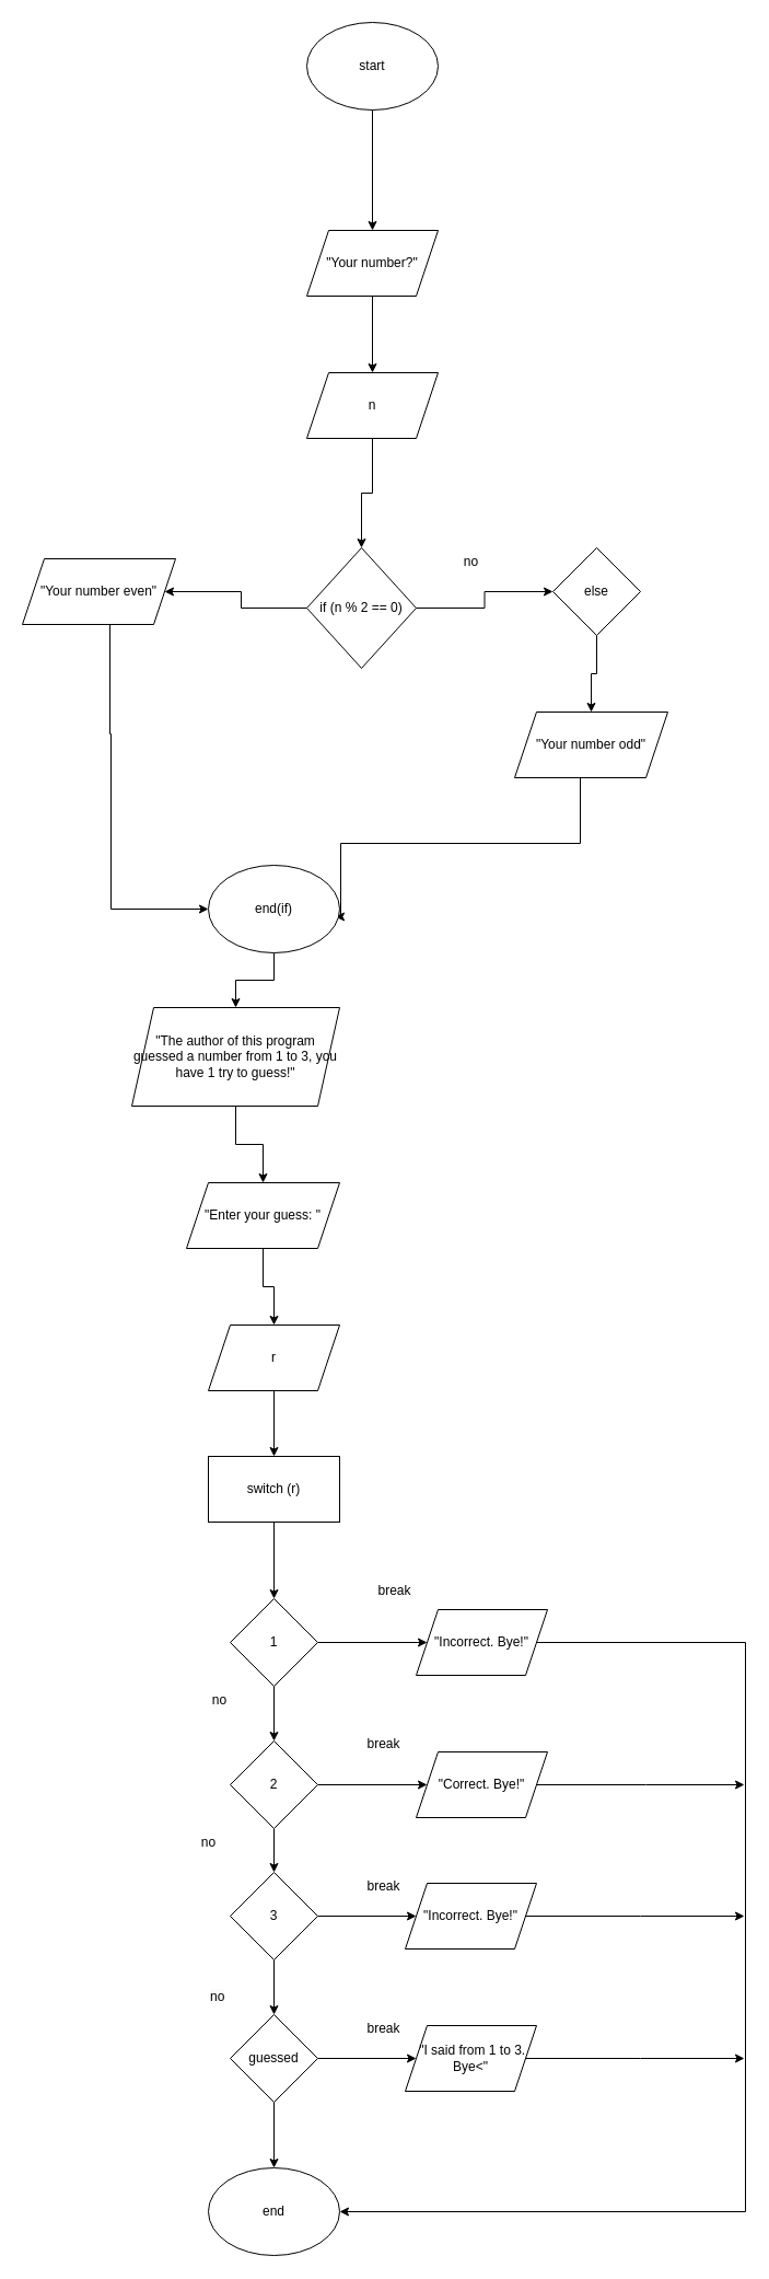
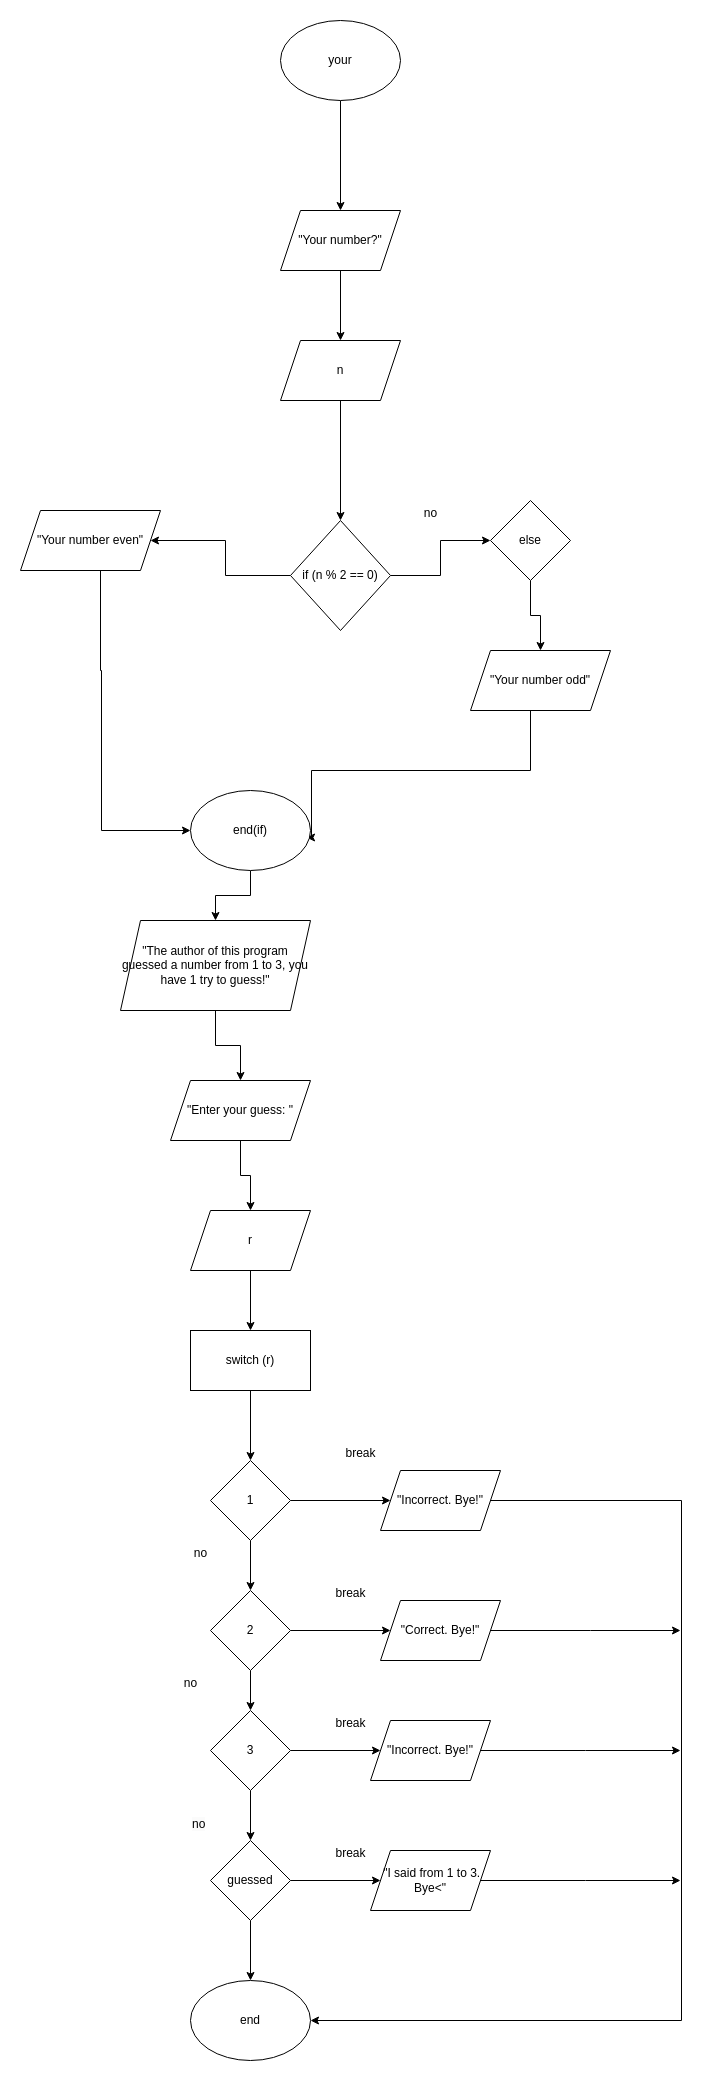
  <mxCell id="0" />
  <mxCell id="1" parent="0" />
  <mxCell id="2" style="edgeStyle=orthogonalEdgeStyle;rounded=0;orthogonalLoop=1;jettySize=auto;html=1;" edge="1" parent="1" source="3" target="5"><mxGeometry relative="1" as="geometry" /></mxCell>
- <mxCell id="3" value="start" style="ellipse;whiteSpace=wrap;html=1;" vertex="1" parent="1"><mxGeometry x="280" y="20" width="120" height="80" as="geometry" /></mxCell>
+ <mxCell id="3" value="your" style="ellipse;whiteSpace=wrap;html=1;" vertex="1" parent="1"><mxGeometry x="280" y="20" width="120" height="80" as="geometry" /></mxCell>
  <mxCell id="4" style="edgeStyle=orthogonalEdgeStyle;rounded=0;orthogonalLoop=1;jettySize=auto;html=1;" edge="1" parent="1" source="5" target="7"><mxGeometry relative="1" as="geometry"><mxPoint x="340" y="370" as="targetPoint" /></mxGeometry></mxCell>
  <mxCell id="5" value="&quot;Your number?&quot;" style="shape=parallelogram;perimeter=parallelogramPerimeter;whiteSpace=wrap;html=1;fixedSize=1;" vertex="1" parent="1"><mxGeometry x="280" y="210" width="120" height="60" as="geometry" /></mxCell>
  <mxCell id="6" style="edgeStyle=orthogonalEdgeStyle;rounded=0;orthogonalLoop=1;jettySize=auto;html=1;" edge="1" parent="1" source="7" target="10"><mxGeometry relative="1" as="geometry"><mxPoint x="340" y="540" as="targetPoint" /></mxGeometry></mxCell>
  <mxCell id="7" value="n" style="shape=parallelogram;perimeter=parallelogramPerimeter;whiteSpace=wrap;html=1;fixedSize=1;" vertex="1" parent="1"><mxGeometry x="280" y="340" width="120" height="60" as="geometry" /></mxCell>
  <mxCell id="8" style="edgeStyle=orthogonalEdgeStyle;rounded=0;orthogonalLoop=1;jettySize=auto;html=1;" edge="1" parent="1" source="10" target="15"><mxGeometry relative="1" as="geometry"><mxPoint x="200" y="540" as="targetPoint" /></mxGeometry></mxCell>
  <mxCell id="9" style="edgeStyle=orthogonalEdgeStyle;rounded=0;orthogonalLoop=1;jettySize=auto;html=1;" edge="1" parent="1" source="10" target="12"><mxGeometry relative="1" as="geometry"><mxPoint x="530" y="540" as="targetPoint" /></mxGeometry></mxCell>
- <mxCell id="10" value="if (n % 2 == 0)" style="rhombus;whiteSpace=wrap;html=1;" vertex="1" parent="1"><mxGeometry x="280" y="500" width="100" height="110" as="geometry" /></mxCell>
+ <mxCell id="10" value="if (n % 2 == 0)" style="rhombus;whiteSpace=wrap;html=1;" vertex="1" parent="1"><mxGeometry x="290" y="520" width="100" height="110" as="geometry" /></mxCell>
  <mxCell id="11" style="edgeStyle=orthogonalEdgeStyle;rounded=0;orthogonalLoop=1;jettySize=auto;html=1;" edge="1" parent="1" source="12" target="17"><mxGeometry relative="1" as="geometry"><mxPoint x="530" y="680" as="targetPoint" /></mxGeometry></mxCell>
- <mxCell id="12" value="else" style="rhombus;whiteSpace=wrap;html=1;" vertex="1" parent="1"><mxGeometry x="505" y="500" width="80" height="80" as="geometry" /></mxCell>
+ <mxCell id="12" value="else" style="rhombus;whiteSpace=wrap;html=1;" vertex="1" parent="1"><mxGeometry x="490" y="500" width="80" height="80" as="geometry" /></mxCell>
  <mxCell id="13" value="no" style="text;html=1;align=center;verticalAlign=middle;resizable=0;points=[];autosize=1;strokeColor=none;fillColor=none;" vertex="1" parent="1"><mxGeometry x="410" y="498" width="40" height="30" as="geometry" /></mxCell>
  <mxCell id="14" style="edgeStyle=orthogonalEdgeStyle;rounded=0;orthogonalLoop=1;jettySize=auto;html=1;entryX=0;entryY=0.5;entryDx=0;entryDy=0;" edge="1" parent="1" source="15" target="19"><mxGeometry relative="1" as="geometry"><mxPoint x="210" y="780" as="targetPoint" /><Array as="points"><mxPoint x="100" y="670" /><mxPoint x="101" y="670" /><mxPoint x="101" y="830" /></Array></mxGeometry></mxCell>
  <mxCell id="15" value="&quot;Your number even&quot;" style="shape=parallelogram;perimeter=parallelogramPerimeter;whiteSpace=wrap;html=1;fixedSize=1;" vertex="1" parent="1"><mxGeometry x="20" y="510" width="140" height="60" as="geometry" /></mxCell>
  <mxCell id="16" style="edgeStyle=orthogonalEdgeStyle;rounded=0;orthogonalLoop=1;jettySize=auto;html=1;entryX=0.967;entryY=0.588;entryDx=0;entryDy=0;entryPerimeter=0;" edge="1" parent="1" source="17" target="19"><mxGeometry relative="1" as="geometry"><mxPoint x="290" y="780" as="targetPoint" /><Array as="points"><mxPoint x="530" y="770" /><mxPoint x="311" y="770" /><mxPoint x="311" y="837" /></Array></mxGeometry></mxCell>
  <mxCell id="17" value="&quot;Your number odd&quot;" style="shape=parallelogram;perimeter=parallelogramPerimeter;whiteSpace=wrap;html=1;fixedSize=1;" vertex="1" parent="1"><mxGeometry x="470" y="650" width="140" height="60" as="geometry" /></mxCell>
  <mxCell id="18" style="edgeStyle=orthogonalEdgeStyle;rounded=0;orthogonalLoop=1;jettySize=auto;html=1;" edge="1" parent="1" source="19" target="21"><mxGeometry relative="1" as="geometry"><mxPoint x="250" y="980" as="targetPoint" /></mxGeometry></mxCell>
  <mxCell id="19" value="end(if)" style="ellipse;whiteSpace=wrap;html=1;" vertex="1" parent="1"><mxGeometry x="190" y="790" width="120" height="80" as="geometry" /></mxCell>
  <mxCell id="20" style="edgeStyle=orthogonalEdgeStyle;rounded=0;orthogonalLoop=1;jettySize=auto;html=1;" edge="1" parent="1" source="21" target="23"><mxGeometry relative="1" as="geometry"><mxPoint x="250" y="1110" as="targetPoint" /></mxGeometry></mxCell>
  <mxCell id="21" value="&quot;The author of this program guessed a number from 1 to 3, you have 1 try to guess!&quot;" style="shape=parallelogram;perimeter=parallelogramPerimeter;whiteSpace=wrap;html=1;fixedSize=1;" vertex="1" parent="1"><mxGeometry x="120" y="920" width="190" height="90" as="geometry" /></mxCell>
  <mxCell id="22" style="edgeStyle=orthogonalEdgeStyle;rounded=0;orthogonalLoop=1;jettySize=auto;html=1;" edge="1" parent="1" source="23" target="25"><mxGeometry relative="1" as="geometry"><mxPoint x="250" y="1240" as="targetPoint" /></mxGeometry></mxCell>
  <mxCell id="23" value="&quot;Enter your guess: &quot;" style="shape=parallelogram;perimeter=parallelogramPerimeter;whiteSpace=wrap;html=1;fixedSize=1;" vertex="1" parent="1"><mxGeometry x="170" y="1080" width="140" height="60" as="geometry" /></mxCell>
  <mxCell id="24" style="edgeStyle=orthogonalEdgeStyle;rounded=0;orthogonalLoop=1;jettySize=auto;html=1;" edge="1" parent="1" source="25" target="27"><mxGeometry relative="1" as="geometry"><mxPoint x="250" y="1360" as="targetPoint" /></mxGeometry></mxCell>
  <mxCell id="25" value="r" style="shape=parallelogram;perimeter=parallelogramPerimeter;whiteSpace=wrap;html=1;fixedSize=1;" vertex="1" parent="1"><mxGeometry x="190" y="1210" width="120" height="60" as="geometry" /></mxCell>
  <mxCell id="26" style="edgeStyle=orthogonalEdgeStyle;rounded=0;orthogonalLoop=1;jettySize=auto;html=1;" edge="1" parent="1" source="27" target="30"><mxGeometry relative="1" as="geometry"><mxPoint x="250" y="1500" as="targetPoint" /></mxGeometry></mxCell>
  <mxCell id="27" value="switch (r)" style="rounded=0;whiteSpace=wrap;html=1;" vertex="1" parent="1"><mxGeometry x="190" y="1330" width="120" height="60" as="geometry" /></mxCell>
  <mxCell id="28" style="edgeStyle=orthogonalEdgeStyle;rounded=0;orthogonalLoop=1;jettySize=auto;html=1;" edge="1" parent="1" source="30" target="33"><mxGeometry relative="1" as="geometry"><mxPoint x="250" y="1630" as="targetPoint" /></mxGeometry></mxCell>
  <mxCell id="29" style="edgeStyle=orthogonalEdgeStyle;rounded=0;orthogonalLoop=1;jettySize=auto;html=1;" edge="1" parent="1" source="30" target="49"><mxGeometry relative="1" as="geometry"><mxPoint x="440" y="1500" as="targetPoint" /></mxGeometry></mxCell>
  <mxCell id="30" value="1" style="rhombus;whiteSpace=wrap;html=1;" vertex="1" parent="1"><mxGeometry x="210" y="1460" width="80" height="80" as="geometry" /></mxCell>
  <mxCell id="31" style="edgeStyle=orthogonalEdgeStyle;rounded=0;orthogonalLoop=1;jettySize=auto;html=1;" edge="1" parent="1" source="33" target="36"><mxGeometry relative="1" as="geometry"><mxPoint x="250" y="1750" as="targetPoint" /></mxGeometry></mxCell>
  <mxCell id="32" style="edgeStyle=orthogonalEdgeStyle;rounded=0;orthogonalLoop=1;jettySize=auto;html=1;" edge="1" parent="1" source="33" target="51"><mxGeometry relative="1" as="geometry"><mxPoint x="440" y="1630" as="targetPoint" /></mxGeometry></mxCell>
  <mxCell id="33" value="2" style="rhombus;whiteSpace=wrap;html=1;" vertex="1" parent="1"><mxGeometry x="210" y="1590" width="80" height="80" as="geometry" /></mxCell>
  <mxCell id="34" style="edgeStyle=orthogonalEdgeStyle;rounded=0;orthogonalLoop=1;jettySize=auto;html=1;" edge="1" parent="1" source="36" target="39"><mxGeometry relative="1" as="geometry"><mxPoint x="250" y="1880" as="targetPoint" /></mxGeometry></mxCell>
  <mxCell id="35" style="edgeStyle=orthogonalEdgeStyle;rounded=0;orthogonalLoop=1;jettySize=auto;html=1;" edge="1" parent="1" source="36" target="53"><mxGeometry relative="1" as="geometry"><mxPoint x="430" y="1750" as="targetPoint" /></mxGeometry></mxCell>
  <mxCell id="36" value="3" style="rhombus;whiteSpace=wrap;html=1;" vertex="1" parent="1"><mxGeometry x="210" y="1710" width="80" height="80" as="geometry" /></mxCell>
  <mxCell id="37" style="edgeStyle=orthogonalEdgeStyle;rounded=0;orthogonalLoop=1;jettySize=auto;html=1;" edge="1" parent="1" source="39" target="55"><mxGeometry relative="1" as="geometry"><mxPoint x="430" y="1880" as="targetPoint" /></mxGeometry></mxCell>
  <mxCell id="38" style="edgeStyle=orthogonalEdgeStyle;rounded=0;orthogonalLoop=1;jettySize=auto;html=1;" edge="1" parent="1" source="39" target="47"><mxGeometry relative="1" as="geometry"><mxPoint x="250" y="2020" as="targetPoint" /></mxGeometry></mxCell>
  <mxCell id="39" value="guessed" style="rhombus;whiteSpace=wrap;html=1;" vertex="1" parent="1"><mxGeometry x="210" y="1840" width="80" height="80" as="geometry" /></mxCell>
  <mxCell id="40" value="break" style="text;html=1;align=center;verticalAlign=middle;resizable=0;points=[];autosize=1;strokeColor=none;fillColor=none;" vertex="1" parent="1"><mxGeometry x="325" y="1708" width="50" height="30" as="geometry" /></mxCell>
  <mxCell id="41" value="break" style="text;html=1;align=center;verticalAlign=middle;resizable=0;points=[];autosize=1;strokeColor=none;fillColor=none;" vertex="1" parent="1"><mxGeometry x="325" y="1838" width="50" height="30" as="geometry" /></mxCell>
  <mxCell id="42" value="break" style="text;html=1;align=center;verticalAlign=middle;resizable=0;points=[];autosize=1;strokeColor=none;fillColor=none;" vertex="1" parent="1"><mxGeometry x="325" y="1578" width="50" height="30" as="geometry" /></mxCell>
  <mxCell id="43" value="break" style="text;html=1;align=center;verticalAlign=middle;resizable=0;points=[];autosize=1;strokeColor=none;fillColor=none;" vertex="1" parent="1"><mxGeometry x="335" y="1438" width="50" height="30" as="geometry" /></mxCell>
  <mxCell id="44" value="no" style="text;html=1;align=center;verticalAlign=middle;resizable=0;points=[];autosize=1;strokeColor=none;fillColor=none;" vertex="1" parent="1"><mxGeometry x="180" y="1538" width="40" height="30" as="geometry" /></mxCell>
  <mxCell id="45" value="no" style="text;html=1;align=center;verticalAlign=middle;resizable=0;points=[];autosize=1;strokeColor=none;fillColor=none;" vertex="1" parent="1"><mxGeometry x="170" y="1668" width="40" height="30" as="geometry" /></mxCell>
  <mxCell id="46" value="&lt;span style=&quot;color: rgb(0, 0, 0); font-family: Helvetica; font-size: 12px; font-style: normal; font-variant-ligatures: normal; font-variant-caps: normal; font-weight: 400; letter-spacing: normal; orphans: 2; text-align: center; text-indent: 0px; text-transform: none; widows: 2; word-spacing: 0px; -webkit-text-stroke-width: 0px; white-space: nowrap; background-color: rgb(251, 251, 251); text-decoration-thickness: initial; text-decoration-style: initial; text-decoration-color: initial; display: inline !important; float: none;&quot;&gt;no&lt;/span&gt;" style="text;whiteSpace=wrap;html=1;" vertex="1" parent="1"><mxGeometry x="190" y="1810" width="50" height="40" as="geometry" /></mxCell>
  <mxCell id="47" value="end" style="ellipse;whiteSpace=wrap;html=1;" vertex="1" parent="1"><mxGeometry x="190" y="1980" width="120" height="80" as="geometry" /></mxCell>
  <mxCell id="48" style="edgeStyle=orthogonalEdgeStyle;rounded=0;orthogonalLoop=1;jettySize=auto;html=1;entryX=1;entryY=0.5;entryDx=0;entryDy=0;" edge="1" parent="1" source="49" target="47"><mxGeometry relative="1" as="geometry"><mxPoint x="680" y="2030" as="targetPoint" /><Array as="points"><mxPoint x="681" y="1500" /><mxPoint x="681" y="2020" /></Array></mxGeometry></mxCell>
  <mxCell id="49" value="&quot;Incorrect. Bye!&quot;" style="shape=parallelogram;perimeter=parallelogramPerimeter;whiteSpace=wrap;html=1;fixedSize=1;" vertex="1" parent="1"><mxGeometry x="380" y="1470" width="120" height="60" as="geometry" /></mxCell>
  <mxCell id="50" style="edgeStyle=orthogonalEdgeStyle;rounded=0;orthogonalLoop=1;jettySize=auto;html=1;" edge="1" parent="1" source="51"><mxGeometry relative="1" as="geometry"><mxPoint x="680" y="1630" as="targetPoint" /></mxGeometry></mxCell>
  <mxCell id="51" value="&quot;Correct. Bye!&quot;" style="shape=parallelogram;perimeter=parallelogramPerimeter;whiteSpace=wrap;html=1;fixedSize=1;" vertex="1" parent="1"><mxGeometry x="380" y="1600" width="120" height="60" as="geometry" /></mxCell>
  <mxCell id="52" style="edgeStyle=orthogonalEdgeStyle;rounded=0;orthogonalLoop=1;jettySize=auto;html=1;" edge="1" parent="1" source="53"><mxGeometry relative="1" as="geometry"><mxPoint x="680" y="1750" as="targetPoint" /></mxGeometry></mxCell>
  <mxCell id="53" value="&quot;Incorrect. Bye!&quot;" style="shape=parallelogram;perimeter=parallelogramPerimeter;whiteSpace=wrap;html=1;fixedSize=1;" vertex="1" parent="1"><mxGeometry x="370" y="1720" width="120" height="60" as="geometry" /></mxCell>
  <mxCell id="54" style="edgeStyle=orthogonalEdgeStyle;rounded=0;orthogonalLoop=1;jettySize=auto;html=1;" edge="1" parent="1" source="55"><mxGeometry relative="1" as="geometry"><mxPoint x="680" y="1880" as="targetPoint" /></mxGeometry></mxCell>
  <mxCell id="55" value="&amp;nbsp;&quot;I said from 1 to 3. Bye&amp;lt;&quot;" style="shape=parallelogram;perimeter=parallelogramPerimeter;whiteSpace=wrap;html=1;fixedSize=1;" vertex="1" parent="1"><mxGeometry x="370" y="1850" width="120" height="60" as="geometry" /></mxCell>
